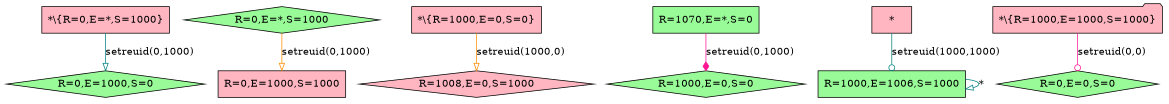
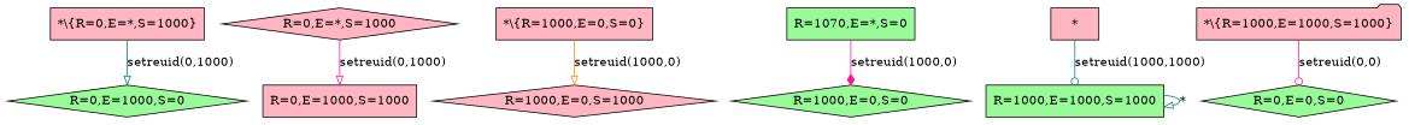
  digraph {
    node [fillcolor=palegreen shape=box style=filled]
    edge [arrowhead=onormal color=teal]
    "R=0,E=1000,S=0" [shape=diamond]
    "*\\{R=0,E=*,S=1000}" [fillcolor=lightpink]
-   "R=0,E=*,S=1000" [shape=diamond]
+   "R=0,E=*,S=1000" [fillcolor=lightpink shape=diamond]
    "R=0,E=1000,S=1000" [fillcolor=lightpink]
-   "R=1000,E=0,S=1000" [fillcolor=lightpink shape=diamond label="R=1008,E=0,S=1000"]
+   "R=1000,E=0,S=1000" [fillcolor=lightpink shape=diamond]
    "*\\{R=1000,E=0,S=0}" [fillcolor=lightpink]
    n7 [label="R=1070,E=*,S=0"]
    "R=1000,E=0,S=0" [shape=diamond]
-   "R=1000,E=1000,S=1000" [label="R=1000,E=1006,S=1000"]
+   "R=1000,E=1000,S=1000"
    "*" [fillcolor=lightpink]
    "*\\{R=1000,E=1000,S=1000}" [fillcolor=lightpink shape=folder]
    "R=0,E=0,S=0" [shape=diamond]
    "*\\{R=0,E=*,S=1000}" -> "R=0,E=1000,S=0" [label="setreuid(0,1000)"]
-   "R=0,E=*,S=1000" -> "R=0,E=1000,S=1000" [color=darkorange label="setreuid(0,1000)"]
+   "R=0,E=*,S=1000" -> "R=0,E=1000,S=1000" [color=deeppink label="setreuid(0,1000)"]
    "*\\{R=1000,E=0,S=0}" -> "R=1000,E=0,S=1000" [color=darkorange label="setreuid(1000,0)"]
-   n7 -> "R=1000,E=0,S=0" [arrowhead=diamond color=deeppink label="setreuid(0,1000)"]
+   n7 -> "R=1000,E=0,S=0" [arrowhead=diamond color=deeppink label="setreuid(1000,0)"]
    "R=1000,E=1000,S=1000" -> "R=1000,E=1000,S=1000" [label="*"]
    "*" -> "R=1000,E=1000,S=1000" [arrowhead=odot label="setreuid(1000,1000)"]
    "*\\{R=1000,E=1000,S=1000}" -> "R=0,E=0,S=0" [arrowhead=odot color=deeppink label="setreuid(0,0)"]
  }
